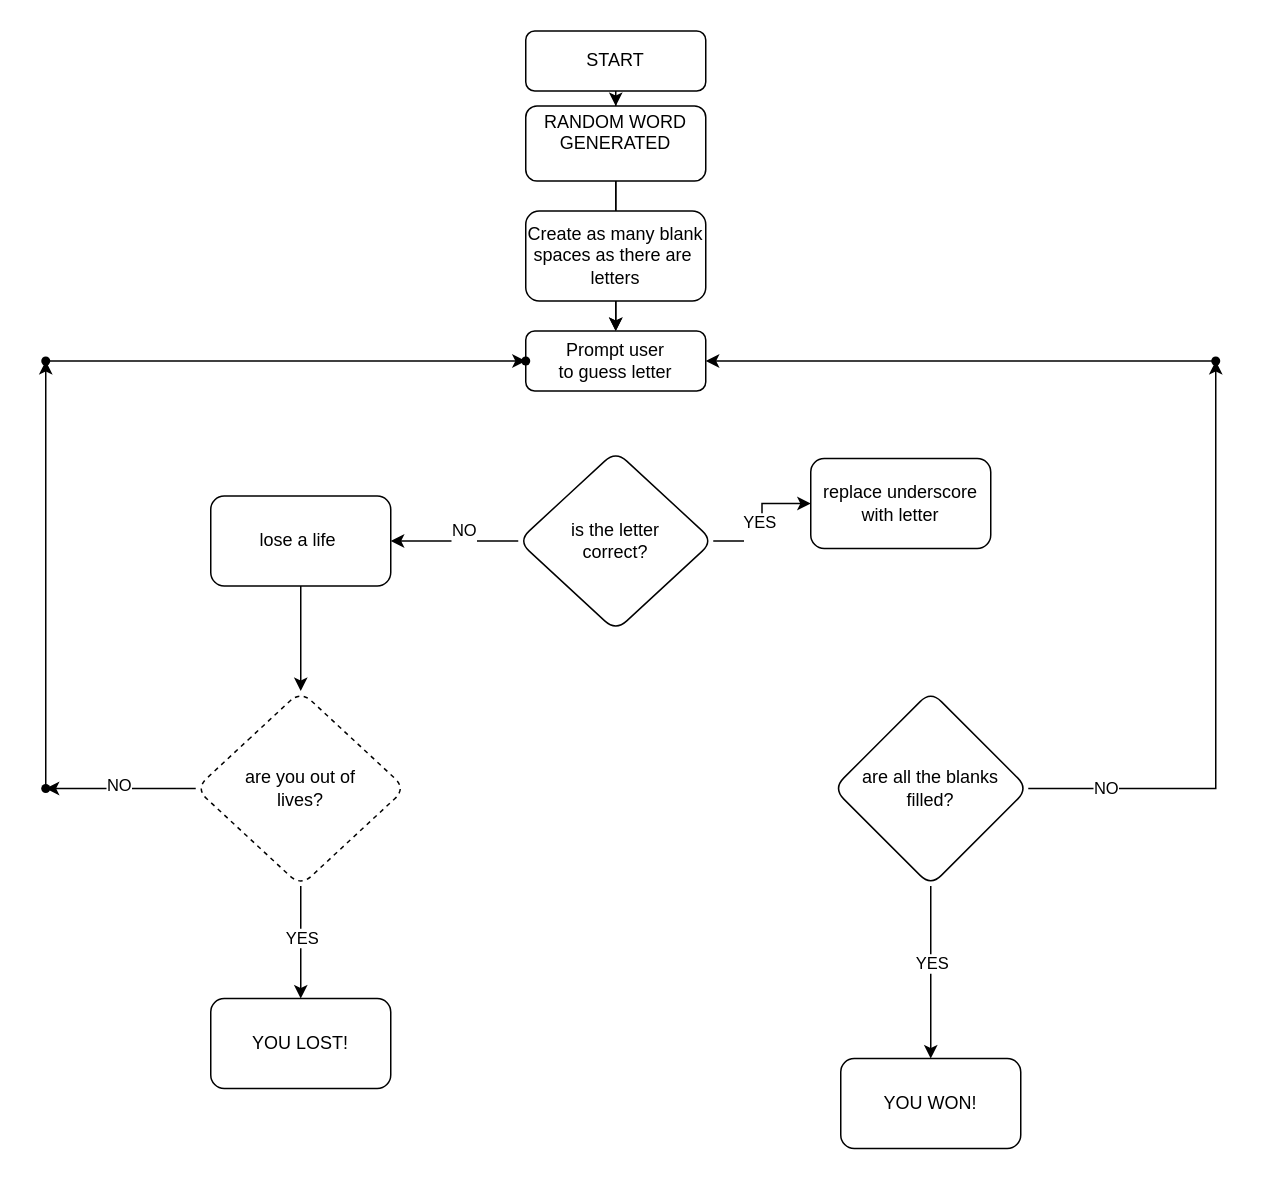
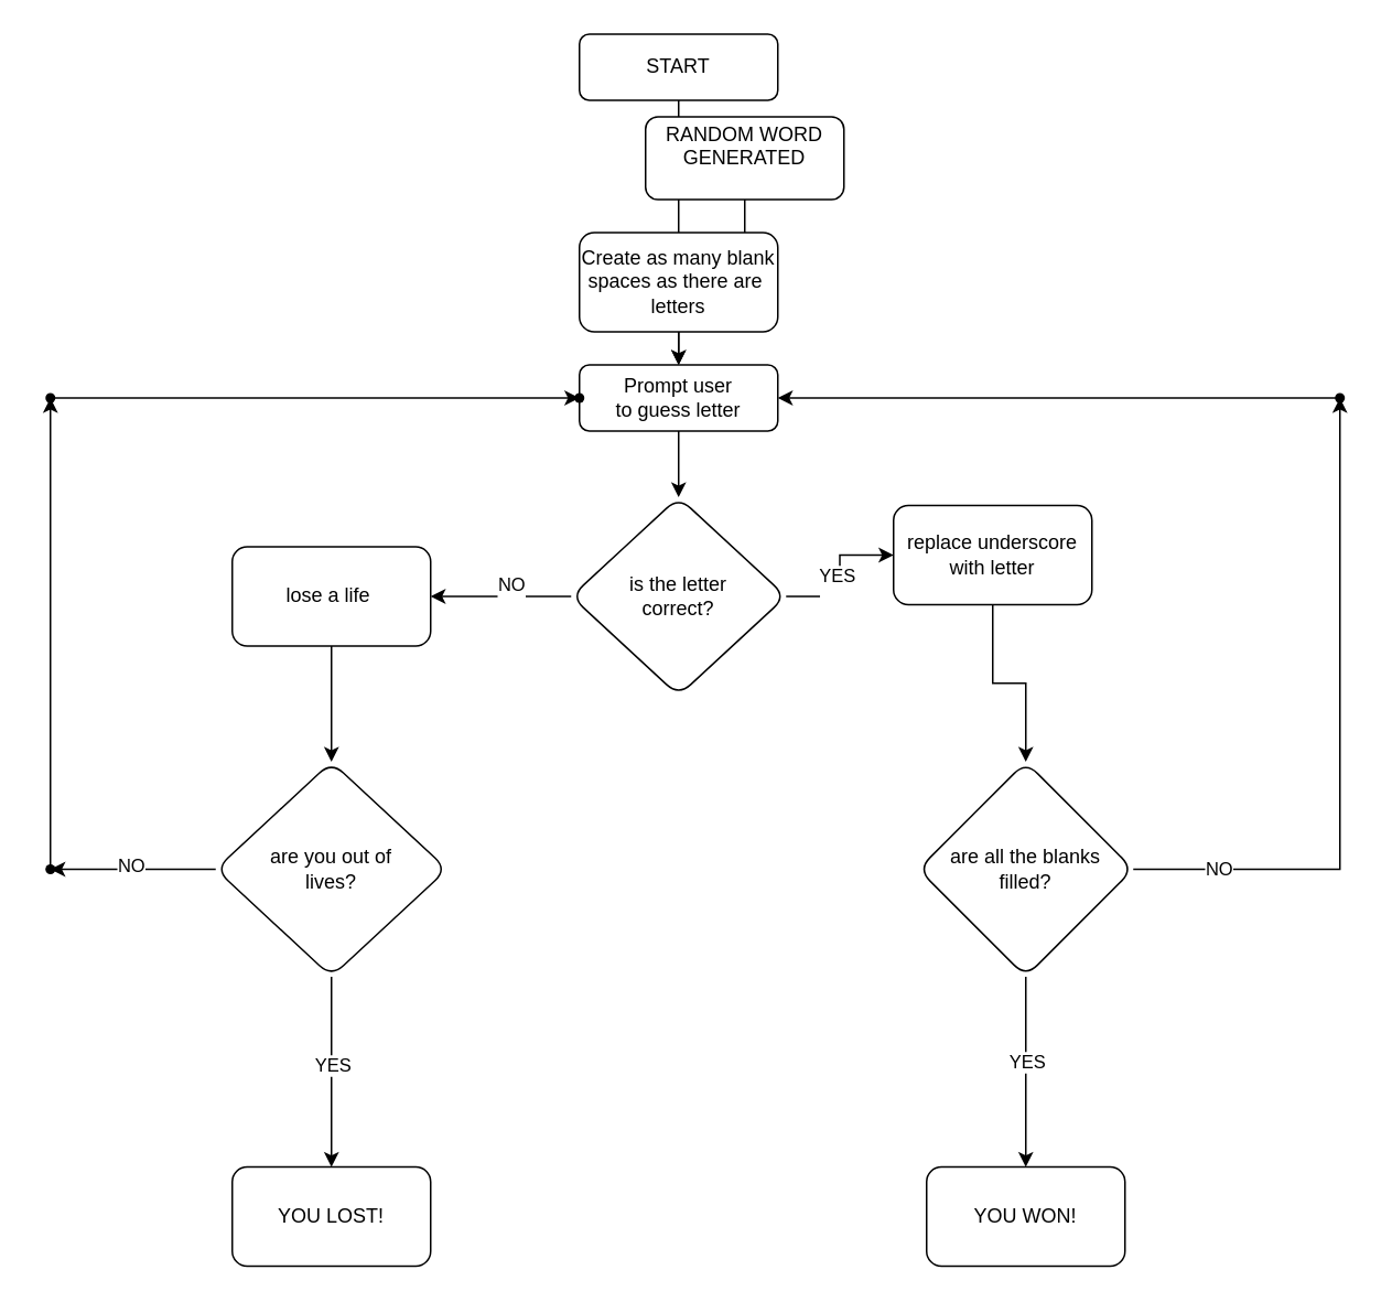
  <mxCell id="0" />
  <mxCell id="1" parent="0" />
  <mxCell id="2" value="" style="edgeStyle=orthogonalEdgeStyle;rounded=0;orthogonalLoop=1;jettySize=auto;html=1;" edge="1" parent="1" source="3" target="6"><mxGeometry relative="1" as="geometry" /></mxCell>
  <mxCell id="3" value="START" style="rounded=1;whiteSpace=wrap;html=1;" vertex="1" parent="1"><mxGeometry x="350" y="20" width="120" height="40" as="geometry" /></mxCell>
  <mxCell id="4" value="" style="edgeStyle=orthogonalEdgeStyle;rounded=0;orthogonalLoop=1;jettySize=auto;html=1;" edge="1" parent="1" source="6" target="8"><mxGeometry relative="1" as="geometry" /></mxCell>
  <mxCell id="5" value="" style="edgeStyle=orthogonalEdgeStyle;rounded=0;orthogonalLoop=1;jettySize=auto;html=1;" edge="1" parent="1" source="6" target="8"><mxGeometry relative="1" as="geometry"><Array as="points"><mxPoint x="410" y="160" /><mxPoint x="410" y="160" /></Array></mxGeometry></mxCell>
- <mxCell id="6" value="RANDOM WORD&lt;div&gt;GENERATED&lt;/div&gt;&lt;div&gt;&lt;br&gt;&lt;/div&gt;" style="whiteSpace=wrap;html=1;rounded=1;" vertex="1" parent="1"><mxGeometry x="350" y="70" width="120" height="50" as="geometry" /></mxCell>
+ <mxCell id="6" value="RANDOM WORD&lt;div&gt;GENERATED&lt;/div&gt;&lt;div&gt;&lt;br&gt;&lt;/div&gt;" style="whiteSpace=wrap;html=1;rounded=1;" vertex="1" parent="1"><mxGeometry x="390" y="70" width="120" height="50" as="geometry" /></mxCell>
+ <mxCell id="7" value="" style="edgeStyle=orthogonalEdgeStyle;rounded=0;orthogonalLoop=1;jettySize=auto;html=1;" edge="1" parent="1" source="8" target="13"><mxGeometry relative="1" as="geometry" /></mxCell>
  <mxCell id="8" value="&lt;div&gt;Prompt user&lt;/div&gt;&lt;div&gt;to guess letter&lt;/div&gt;" style="whiteSpace=wrap;html=1;rounded=1;" vertex="1" parent="1"><mxGeometry x="350" y="220" width="120" height="40" as="geometry" /></mxCell>
  <mxCell id="9" value="" style="edgeStyle=orthogonalEdgeStyle;rounded=0;orthogonalLoop=1;jettySize=auto;html=1;" edge="1" parent="1" source="13" target="15"><mxGeometry relative="1" as="geometry" /></mxCell>
  <mxCell id="10" value="YES&lt;div&gt;&lt;br&gt;&lt;/div&gt;" style="edgeLabel;html=1;align=center;verticalAlign=middle;resizable=0;points=[];" vertex="1" connectable="0" parent="9"><mxGeometry x="-0.158" y="2" relative="1" as="geometry"><mxPoint as="offset" /></mxGeometry></mxCell>
  <mxCell id="11" value="" style="edgeStyle=orthogonalEdgeStyle;rounded=0;orthogonalLoop=1;jettySize=auto;html=1;" edge="1" parent="1" source="13" target="17"><mxGeometry relative="1" as="geometry" /></mxCell>
  <mxCell id="12" value="NO&lt;div&gt;&lt;br&gt;&lt;/div&gt;" style="edgeLabel;html=1;align=center;verticalAlign=middle;resizable=0;points=[];" vertex="1" connectable="0" parent="11"><mxGeometry x="-0.125" y="-1" relative="1" as="geometry"><mxPoint as="offset" /></mxGeometry></mxCell>
  <mxCell id="13" value="is the letter&lt;div&gt;correct?&lt;/div&gt;" style="rhombus;whiteSpace=wrap;html=1;rounded=1;" vertex="1" parent="1"><mxGeometry x="345" y="300" width="130" height="120" as="geometry" /></mxCell>
+ <mxCell id="14" value="" style="edgeStyle=orthogonalEdgeStyle;rounded=0;orthogonalLoop=1;jettySize=auto;html=1;" edge="1" parent="1" source="15" target="22"><mxGeometry relative="1" as="geometry" /></mxCell>
  <mxCell id="15" value="replace underscore&lt;div&gt;with letter&lt;/div&gt;" style="whiteSpace=wrap;html=1;rounded=1;" vertex="1" parent="1"><mxGeometry x="540" y="305" width="120" height="60" as="geometry" /></mxCell>
  <mxCell id="16" value="" style="edgeStyle=orthogonalEdgeStyle;rounded=0;orthogonalLoop=1;jettySize=auto;html=1;" edge="1" parent="1" source="17" target="29"><mxGeometry relative="1" as="geometry" /></mxCell>
  <mxCell id="17" value="lose a life&amp;nbsp;" style="rounded=1;whiteSpace=wrap;html=1;" vertex="1" parent="1"><mxGeometry x="140" y="330" width="120" height="60" as="geometry" /></mxCell>
  <mxCell id="18" value="" style="edgeStyle=orthogonalEdgeStyle;rounded=0;orthogonalLoop=1;jettySize=auto;html=1;" edge="1" parent="1" source="22" target="24"><mxGeometry relative="1" as="geometry" /></mxCell>
  <mxCell id="19" value="NO" style="edgeLabel;html=1;align=center;verticalAlign=middle;resizable=0;points=[];" vertex="1" connectable="0" parent="18"><mxGeometry x="-0.751" y="1" relative="1" as="geometry"><mxPoint as="offset" /></mxGeometry></mxCell>
  <mxCell id="20" value="" style="edgeStyle=orthogonalEdgeStyle;rounded=0;orthogonalLoop=1;jettySize=auto;html=1;" edge="1" parent="1" source="22" target="31"><mxGeometry relative="1" as="geometry" /></mxCell>
  <mxCell id="21" value="YES" style="edgeLabel;html=1;align=center;verticalAlign=middle;resizable=0;points=[];" vertex="1" connectable="0" parent="20"><mxGeometry x="-0.117" relative="1" as="geometry"><mxPoint as="offset" /></mxGeometry></mxCell>
  <mxCell id="22" value="are all the blanks&lt;div&gt;filled?&lt;/div&gt;" style="rhombus;whiteSpace=wrap;html=1;rounded=1;" vertex="1" parent="1"><mxGeometry x="555" y="460" width="130" height="130" as="geometry" /></mxCell>
  <mxCell id="23" style="edgeStyle=orthogonalEdgeStyle;rounded=0;orthogonalLoop=1;jettySize=auto;html=1;entryX=1;entryY=0.5;entryDx=0;entryDy=0;" edge="1" parent="1" source="24" target="8"><mxGeometry relative="1" as="geometry" /></mxCell>
  <mxCell id="24" value="" style="shape=waypoint;sketch=0;size=6;pointerEvents=1;points=[];fillColor=default;resizable=0;rotatable=0;perimeter=centerPerimeter;snapToPoint=1;rounded=1;" vertex="1" parent="1"><mxGeometry x="800" y="230" width="20" height="20" as="geometry" /></mxCell>
  <mxCell id="25" value="" style="edgeStyle=orthogonalEdgeStyle;rounded=0;orthogonalLoop=1;jettySize=auto;html=1;" edge="1" parent="1" source="29" target="30"><mxGeometry relative="1" as="geometry" /></mxCell>
  <mxCell id="26" value="YES" style="edgeLabel;html=1;align=center;verticalAlign=middle;resizable=0;points=[];" vertex="1" connectable="0" parent="25"><mxGeometry x="-0.082" relative="1" as="geometry"><mxPoint as="offset" /></mxGeometry></mxCell>
  <mxCell id="27" value="" style="edgeStyle=orthogonalEdgeStyle;rounded=0;orthogonalLoop=1;jettySize=auto;html=1;" edge="1" parent="1" source="29" target="33"><mxGeometry relative="1" as="geometry" /></mxCell>
  <mxCell id="28" value="NO" style="edgeLabel;html=1;align=center;verticalAlign=middle;resizable=0;points=[];" vertex="1" connectable="0" parent="27"><mxGeometry x="0.036" y="-3" relative="1" as="geometry"><mxPoint as="offset" /></mxGeometry></mxCell>
- <mxCell id="29" value="are you out of&lt;div&gt;lives?&lt;/div&gt;" style="rhombus;whiteSpace=wrap;html=1;rounded=1;dashed=1;" vertex="1" parent="1"><mxGeometry x="130" y="460" width="140" height="130" as="geometry" /></mxCell>
- <mxCell id="30" value="YOU LOST!" style="rounded=1;whiteSpace=wrap;html=1;" vertex="1" parent="1"><mxGeometry x="140" y="665" width="120" height="60" as="geometry" /></mxCell>
+ <mxCell id="29" value="are you out of&lt;div&gt;lives?&lt;/div&gt;" style="rhombus;whiteSpace=wrap;html=1;rounded=1;" vertex="1" parent="1"><mxGeometry x="130" y="460" width="140" height="130" as="geometry" /></mxCell>
+ <mxCell id="30" value="YOU LOST!" style="rounded=1;whiteSpace=wrap;html=1;" vertex="1" parent="1"><mxGeometry x="140" y="705" width="120" height="60" as="geometry" /></mxCell>
  <mxCell id="31" value="YOU WON!" style="whiteSpace=wrap;html=1;rounded=1;" vertex="1" parent="1"><mxGeometry x="560" y="705" width="120" height="60" as="geometry" /></mxCell>
  <mxCell id="32" value="" style="edgeStyle=orthogonalEdgeStyle;rounded=0;orthogonalLoop=1;jettySize=auto;html=1;" edge="1" parent="1" source="33" target="35"><mxGeometry relative="1" as="geometry" /></mxCell>
  <mxCell id="33" value="" style="shape=waypoint;sketch=0;size=6;pointerEvents=1;points=[];fillColor=default;resizable=0;rotatable=0;perimeter=centerPerimeter;snapToPoint=1;rounded=1;" vertex="1" parent="1"><mxGeometry y="515" width="20" height="20" as="geometry" x="20" /></mxCell>
  <mxCell id="34" value="" style="edgeStyle=orthogonalEdgeStyle;rounded=0;orthogonalLoop=1;jettySize=auto;html=1;" edge="1" parent="1" source="35" target="36"><mxGeometry relative="1" as="geometry" /></mxCell>
  <mxCell id="35" value="" style="shape=waypoint;sketch=0;size=6;pointerEvents=1;points=[];fillColor=default;resizable=0;rotatable=0;perimeter=centerPerimeter;snapToPoint=1;rounded=1;" vertex="1" parent="1"><mxGeometry y="230" width="20" height="20" as="geometry" x="20" /></mxCell>
  <mxCell id="36" value="" style="shape=waypoint;sketch=0;size=6;pointerEvents=1;points=[];fillColor=default;resizable=0;rotatable=0;perimeter=centerPerimeter;snapToPoint=1;rounded=1;" vertex="1" parent="1"><mxGeometry x="340" y="230" width="20" height="20" as="geometry" /></mxCell>
  <mxCell id="37" style="edgeStyle=orthogonalEdgeStyle;rounded=0;orthogonalLoop=1;jettySize=auto;html=1;exitX=0.5;exitY=1;exitDx=0;exitDy=0;" edge="1" parent="1" source="3" target="3"><mxGeometry relative="1" as="geometry" /></mxCell>
  <mxCell id="38" value="Create as many blank&lt;div&gt;spaces as there are&amp;nbsp;&lt;/div&gt;&lt;div&gt;letters&lt;/div&gt;" style="rounded=1;whiteSpace=wrap;html=1;" vertex="1" parent="1"><mxGeometry x="350" y="140" width="120" height="60" as="geometry" /></mxCell>
